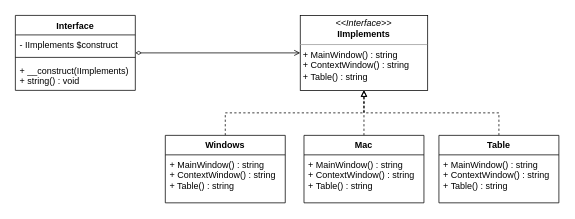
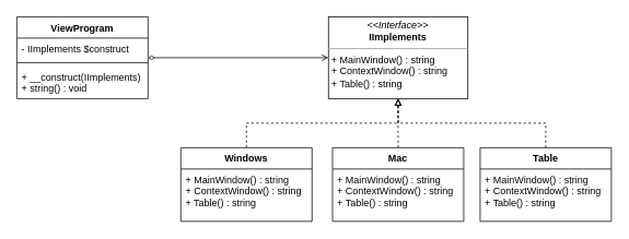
  <mxCell id="0" />
  <mxCell id="1" parent="0" />
  <mxCell id="2" value="&lt;p style=&quot;margin: 0px ; margin-top: 4px ; text-align: center&quot;&gt;&lt;i&gt;&amp;lt;&amp;lt;Interface&amp;gt;&amp;gt;&lt;/i&gt;&lt;br&gt;&lt;b&gt;IImplements&lt;/b&gt;&lt;/p&gt;&lt;hr size=&quot;1&quot;&gt;&lt;p style=&quot;margin: 0px ; margin-left: 4px&quot;&gt;+ MainWindow() : string&lt;/p&gt;&lt;p style=&quot;margin: 0px ; margin-left: 4px&quot;&gt;+ ContextWindow() : string&lt;/p&gt;&lt;p style=&quot;margin: 0px ; margin-left: 4px&quot;&gt;+ Table() : string&lt;/p&gt;" style="verticalAlign=top;align=left;overflow=fill;fontSize=12;fontFamily=Helvetica;html=1;" vertex="1" parent="1"><mxGeometry x="400" y="20" width="170" height="100" as="geometry" /></mxCell>
  <mxCell id="3" style="edgeStyle=orthogonalEdgeStyle;rounded=0;orthogonalLoop=1;jettySize=auto;html=1;dashed=1;endArrow=block;endFill=0;" edge="1" parent="1" source="4" target="2"><mxGeometry relative="1" as="geometry"><Array as="points"><mxPoint x="300" y="150" /><mxPoint x="485" y="150" /></Array></mxGeometry></mxCell>
  <mxCell id="4" value="Windows" style="swimlane;fontStyle=1;align=center;verticalAlign=top;childLayout=stackLayout;horizontal=1;startSize=26;horizontalStack=0;resizeParent=1;resizeParentMax=0;resizeLast=0;collapsible=1;marginBottom=0;" vertex="1" parent="1"><mxGeometry x="220" y="180" width="160" height="90" as="geometry" /></mxCell>
  <mxCell id="5" value="+ MainWindow() : string&#10;+ ContextWindow() : string&#10;+ Table() : string" style="text;strokeColor=none;fillColor=none;align=left;verticalAlign=top;spacingLeft=4;spacingRight=4;overflow=hidden;rotatable=0;points=[[0,0.5],[1,0.5]];portConstraint=eastwest;" vertex="1" parent="4"><mxGeometry y="26" width="160" height="64" as="geometry" /></mxCell>
  <mxCell id="6" style="edgeStyle=orthogonalEdgeStyle;rounded=0;orthogonalLoop=1;jettySize=auto;html=1;dashed=1;endArrow=block;endFill=0;" edge="1" parent="1" source="7" target="2"><mxGeometry relative="1" as="geometry"><Array as="points"><mxPoint x="665" y="150" /><mxPoint x="485" y="150" /></Array></mxGeometry></mxCell>
  <mxCell id="7" value="Table" style="swimlane;fontStyle=1;align=center;verticalAlign=top;childLayout=stackLayout;horizontal=1;startSize=26;horizontalStack=0;resizeParent=1;resizeParentMax=0;resizeLast=0;collapsible=1;marginBottom=0;" vertex="1" parent="1"><mxGeometry x="585" y="180" width="160" height="90" as="geometry" /></mxCell>
  <mxCell id="8" value="+ MainWindow() : string&#10;+ ContextWindow() : string&#10;+ Table() : string" style="text;strokeColor=none;fillColor=none;align=left;verticalAlign=top;spacingLeft=4;spacingRight=4;overflow=hidden;rotatable=0;points=[[0,0.5],[1,0.5]];portConstraint=eastwest;" vertex="1" parent="7"><mxGeometry y="26" width="160" height="64" as="geometry" /></mxCell>
  <mxCell id="9" style="edgeStyle=orthogonalEdgeStyle;rounded=0;orthogonalLoop=1;jettySize=auto;html=1;dashed=1;endArrow=block;endFill=0;" edge="1" parent="1" source="10" target="2"><mxGeometry relative="1" as="geometry" /></mxCell>
  <mxCell id="10" value="Mac" style="swimlane;fontStyle=1;align=center;verticalAlign=top;childLayout=stackLayout;horizontal=1;startSize=26;horizontalStack=0;resizeParent=1;resizeParentMax=0;resizeLast=0;collapsible=1;marginBottom=0;" vertex="1" parent="1"><mxGeometry x="405" y="180" width="160" height="90" as="geometry" /></mxCell>
  <mxCell id="11" value="+ MainWindow() : string&#10;+ ContextWindow() : string&#10;+ Table() : string" style="text;strokeColor=none;fillColor=none;align=left;verticalAlign=top;spacingLeft=4;spacingRight=4;overflow=hidden;rotatable=0;points=[[0,0.5],[1,0.5]];portConstraint=eastwest;" vertex="1" parent="10"><mxGeometry y="26" width="160" height="64" as="geometry" /></mxCell>
  <mxCell id="12" style="edgeStyle=orthogonalEdgeStyle;rounded=0;orthogonalLoop=1;jettySize=auto;html=1;endArrow=open;endFill=0;startArrow=diamondThin;startFill=0;" edge="1" parent="1" source="13" target="2"><mxGeometry relative="1" as="geometry" /></mxCell>
- <mxCell id="13" value="Interface" style="swimlane;fontStyle=1;align=center;verticalAlign=top;childLayout=stackLayout;horizontal=1;startSize=26;horizontalStack=0;resizeParent=1;resizeParentMax=0;resizeLast=0;collapsible=1;marginBottom=0;" vertex="1" parent="1"><mxGeometry x="20" y="20" width="160" height="100" as="geometry" /></mxCell>
+ <mxCell id="13" value="ViewProgram" style="swimlane;fontStyle=1;align=center;verticalAlign=top;childLayout=stackLayout;horizontal=1;startSize=26;horizontalStack=0;resizeParent=1;resizeParentMax=0;resizeLast=0;collapsible=1;marginBottom=0;" vertex="1" parent="1"><mxGeometry x="20" y="20" width="160" height="100" as="geometry" /></mxCell>
  <mxCell id="14" value="- IImplements $construct" style="text;strokeColor=none;fillColor=none;align=left;verticalAlign=top;spacingLeft=4;spacingRight=4;overflow=hidden;rotatable=0;points=[[0,0.5],[1,0.5]];portConstraint=eastwest;" vertex="1" parent="13"><mxGeometry y="26" width="160" height="26" as="geometry" /></mxCell>
  <mxCell id="15" value="" style="line;strokeWidth=1;fillColor=none;align=left;verticalAlign=middle;spacingTop=-1;spacingLeft=3;spacingRight=3;rotatable=0;labelPosition=right;points=[];portConstraint=eastwest;" vertex="1" parent="13"><mxGeometry y="52" width="160" height="8" as="geometry" /></mxCell>
  <mxCell id="16" value="+ __construct(IImplements)&#10;+ string() : void" style="text;strokeColor=none;fillColor=none;align=left;verticalAlign=top;spacingLeft=4;spacingRight=4;overflow=hidden;rotatable=0;points=[[0,0.5],[1,0.5]];portConstraint=eastwest;" vertex="1" parent="13"><mxGeometry y="60" width="160" height="40" as="geometry" /></mxCell>
